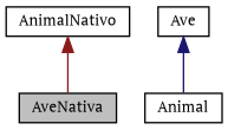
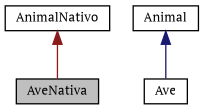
  digraph {
    fontname="PT Serif"
    node [color=black fillcolor=white fontname="PT Serif" fontsize=10 shape=record style=filled]
    edge [dir=back fontname="PT Serif" fontsize=10 labelfontname=Helvetica labelfontsize=10 style=solid]
    n1 [fillcolor=grey75 fontcolor=black height=0.2 label=AveNativa width=0.4]
    n2 [height=0.2 label=Ave width=0.4]
    n3 [height=0.2 label=Animal width=0.4]
    n4 [height=0.2 label=AnimalNativo width=0.4]
-   n2 -> n3 [color=midnightblue]
+   n3 -> n2 [color=midnightblue]
    n4 -> n1 [color=firebrick4]
  }
